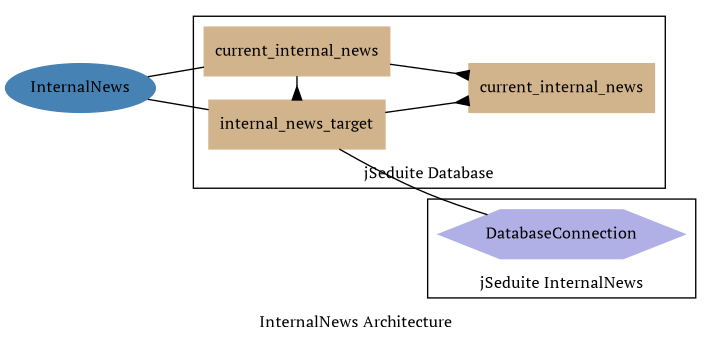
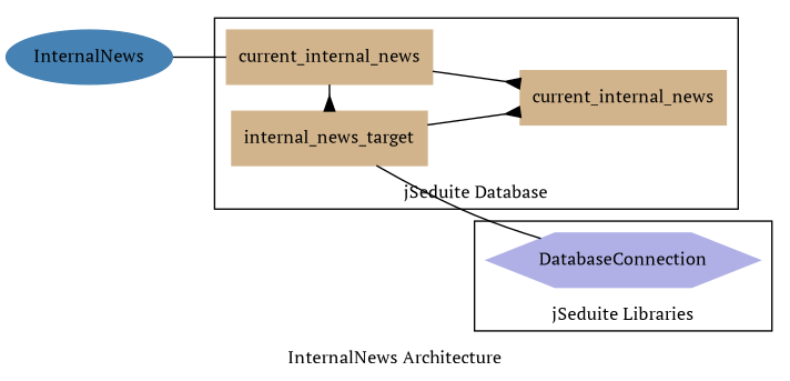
  digraph {
    fontname="PT Serif"
    fontsize=12
    label="InternalNews Architecture"
    rankdir=LR
    node [color="#D2B48C" fontname="PT Serif" fontsize=12 shape=box style=filled]
    edge [arrowhead=inv fontname="PT Serif"]
    n1 [label=current_internal_news]
    n2 [label=internal_news_target]
    n3 [label=current_internal_news]
    n4 [color="#B0B0E6" label=DatabaseConnection shape=hexagon]
    n5 [color="#4682B4" label=InternalNews shape=ellipse]
    subgraph cluster_1 {
      label="jSeduite Database"
      labelloc=b
      n3
      subgraph sub_2 {
        label="jSeduite Database"
        labelloc=b
        rank=same
        n1
        n2
      }
    }
    subgraph cluster_3 {
-     label="jSeduite InternalNews"
+     label="jSeduite Libraries"
      labelloc=b
      n4
    }
    n1 -> n2 [arrowtail=inv]
    n1 -> n3 [arrowtail=inv]
    n2 -> n3 [arrowtail=inv]
    n2 -> n4 [arrowhead=none]
    n5 -> n1 [arrowhead=none]
-   n5 -> n2 [arrowhead=none]
  }
